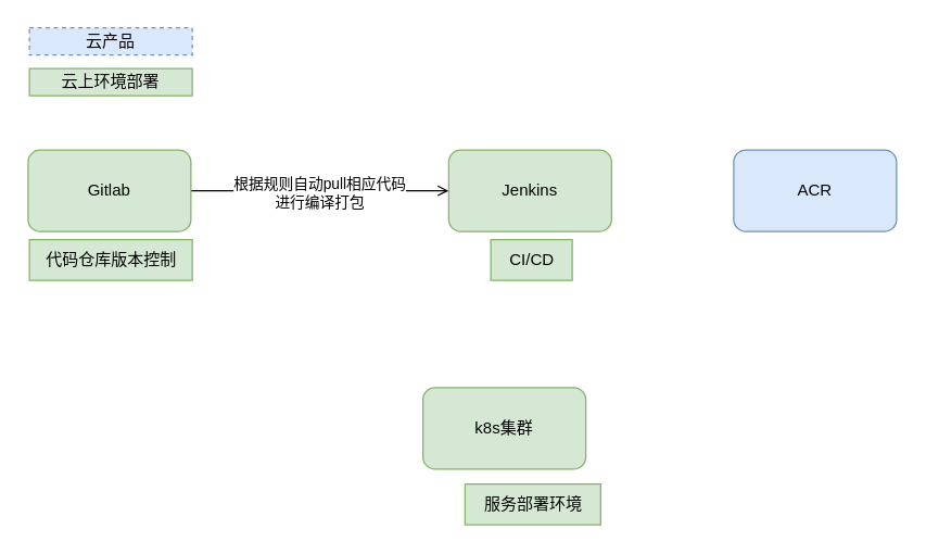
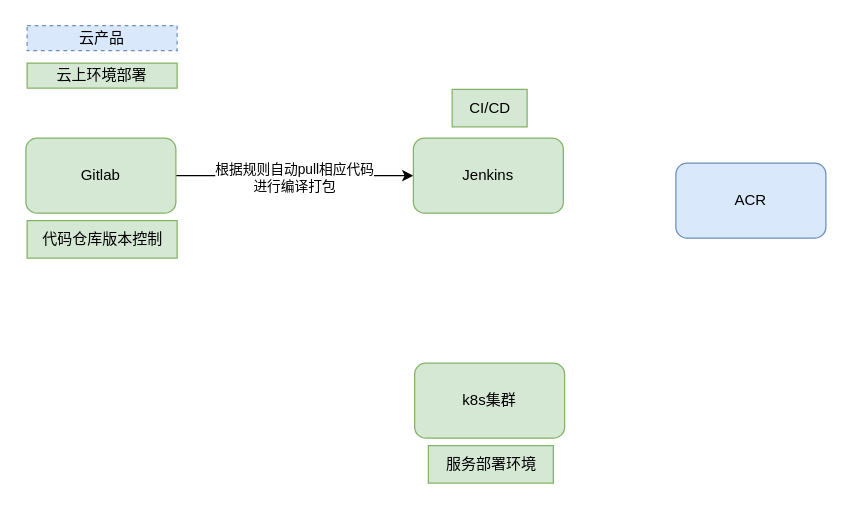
  <mxCell id="0" />
  <mxCell id="1" parent="0" />
- <mxCell id="2" style="edgeStyle=orthogonalEdgeStyle;rounded=0;orthogonalLoop=1;jettySize=auto;html=1;entryX=0;entryY=0.5;entryDx=0;entryDy=0;endArrow=open;" edge="1" parent="1" source="4" target="6"><mxGeometry relative="1" as="geometry" /></mxCell>
+ <mxCell id="2" style="edgeStyle=orthogonalEdgeStyle;rounded=0;orthogonalLoop=1;jettySize=auto;html=1;entryX=0;entryY=0.5;entryDx=0;entryDy=0;" edge="1" parent="1" source="4" target="6"><mxGeometry relative="1" as="geometry" /></mxCell>
  <mxCell id="3" value="根据规则自动pull相应代码&lt;br&gt;进行编译打包" style="edgeLabel;html=1;align=center;verticalAlign=middle;resizable=0;points=[];" vertex="1" connectable="0" parent="2"><mxGeometry x="-0.008" y="-1" relative="1" as="geometry"><mxPoint as="offset" /></mxGeometry></mxCell>
  <mxCell id="4" value="Gitlab" style="rounded=1;whiteSpace=wrap;html=1;fillColor=#d5e8d4;strokeColor=#82b366;" vertex="1" parent="1"><mxGeometry x="20" y="110" width="120" height="60" as="geometry" /></mxCell>
  <mxCell id="5" value="代码仓库版本控制" style="text;html=1;align=center;verticalAlign=middle;resizable=0;points=[];autosize=1;strokeColor=#82b366;fillColor=#d5e8d4;" vertex="1" parent="1"><mxGeometry x="21" y="176" width="120" height="30" as="geometry" /></mxCell>
  <mxCell id="6" value="Jenkins" style="rounded=1;whiteSpace=wrap;html=1;fillColor=#d5e8d4;strokeColor=#82b366;" vertex="1" parent="1"><mxGeometry x="330" y="110" width="120" height="60" as="geometry" /></mxCell>
- <mxCell id="7" value="CI/CD" style="text;html=1;align=center;verticalAlign=middle;resizable=0;points=[];autosize=1;strokeColor=#82b366;fillColor=#d5e8d4;" vertex="1" parent="1"><mxGeometry x="361" y="176" width="60" height="30" as="geometry" /></mxCell>
- <mxCell id="8" value="ACR" style="rounded=1;whiteSpace=wrap;html=1;fillColor=#dae8fc;strokeColor=#6c8ebf;" vertex="1" parent="1"><mxGeometry x="540" y="110" width="120" height="60" as="geometry" /></mxCell>
- <mxCell id="9" value="k8s集群" style="rounded=1;whiteSpace=wrap;html=1;fillColor=#d5e8d4;strokeColor=#82b366;" vertex="1" parent="1"><mxGeometry x="311" y="285" width="120" height="60" as="geometry" /></mxCell>
+ <mxCell id="7" value="CI/CD" style="text;html=1;align=center;verticalAlign=middle;resizable=0;points=[];autosize=1;strokeColor=#82b366;fillColor=#d5e8d4;" vertex="1" parent="1"><mxGeometry x="361" y="71" width="60" height="30" as="geometry" /></mxCell>
+ <mxCell id="8" value="ACR" style="rounded=1;whiteSpace=wrap;html=1;fillColor=#dae8fc;strokeColor=#6c8ebf;" vertex="1" parent="1"><mxGeometry x="540" y="130" width="120" height="60" as="geometry" /></mxCell>
+ <mxCell id="9" value="k8s集群" style="rounded=1;whiteSpace=wrap;html=1;fillColor=#d5e8d4;strokeColor=#82b366;" vertex="1" parent="1"><mxGeometry x="331" y="290" width="120" height="60" as="geometry" /></mxCell>
  <mxCell id="10" value="服务部署环境" style="text;html=1;align=center;verticalAlign=middle;resizable=0;points=[];autosize=1;strokeColor=#82b366;fillColor=#d5e8d4;" vertex="1" parent="1"><mxGeometry x="342" y="356" width="100" height="30" as="geometry" /></mxCell>
  <mxCell id="11" value="云产品" style="rounded=0;whiteSpace=wrap;html=1;fillColor=#dae8fc;strokeColor=#6c8ebf;dashed=1;" vertex="1" parent="1"><mxGeometry x="21" y="20" width="120" height="20" as="geometry" /></mxCell>
  <mxCell id="12" value="云上环境部署" style="rounded=0;whiteSpace=wrap;html=1;fillColor=#d5e8d4;strokeColor=#82b366;" vertex="1" parent="1"><mxGeometry x="21" y="50" width="120" height="20" as="geometry" /></mxCell>
